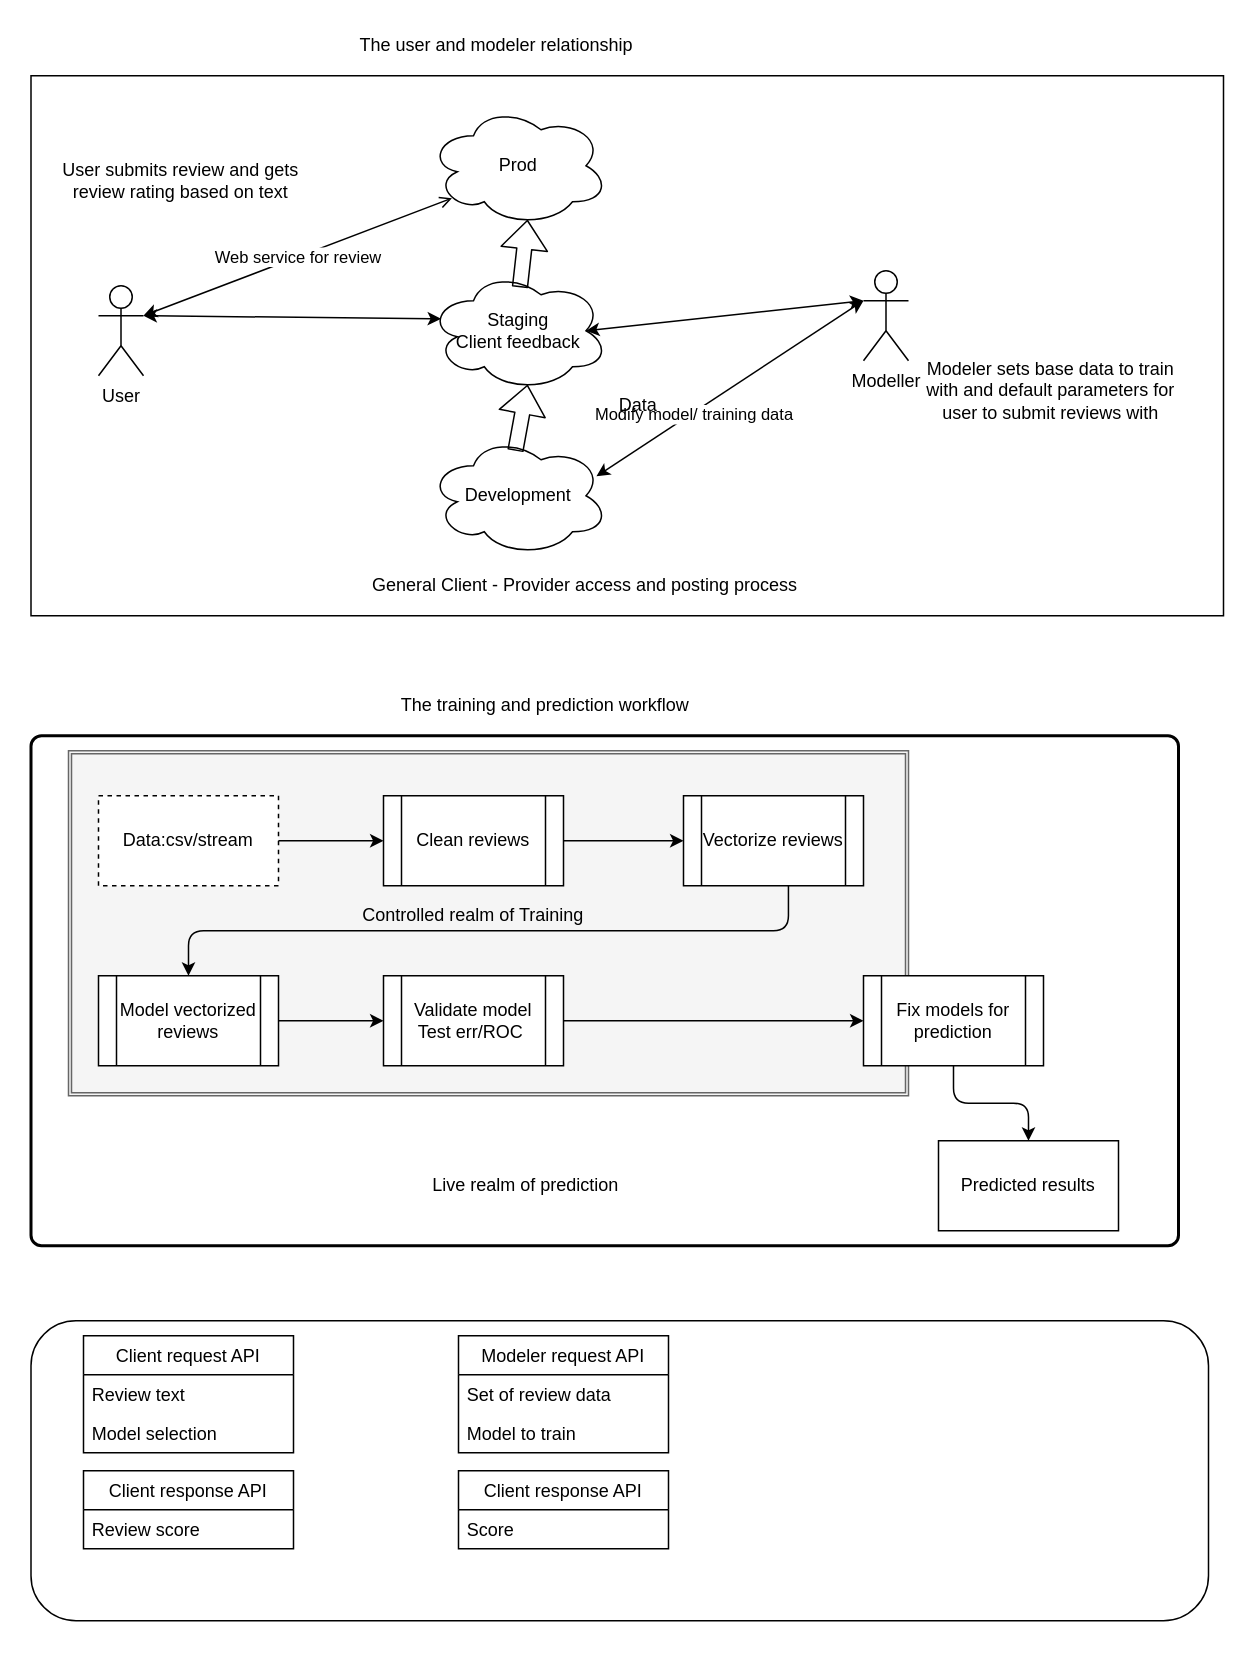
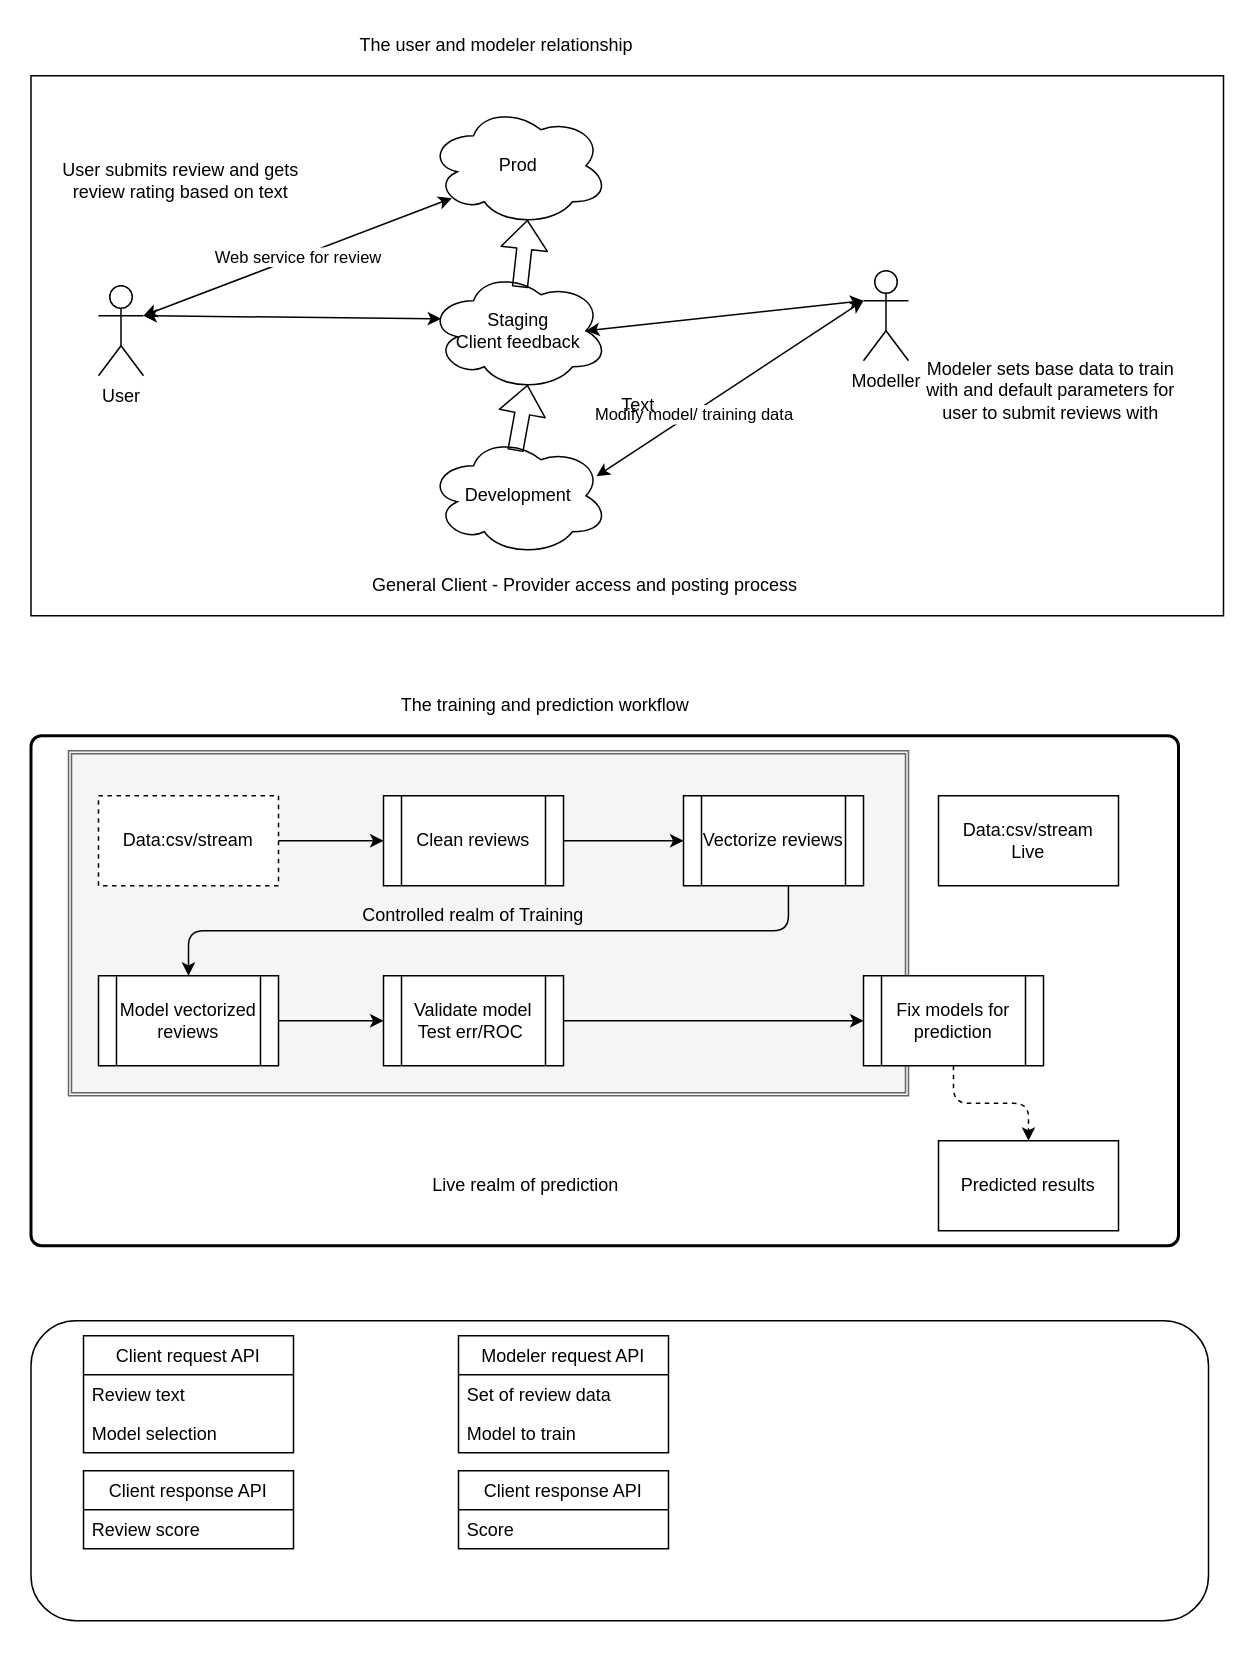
  <mxCell id="0" />
  <mxCell id="1" parent="0" />
  <mxCell id="2" value="" style="rounded=1;whiteSpace=wrap;html=1;absoluteArcSize=1;arcSize=14;strokeWidth=2;" vertex="1" parent="1"><mxGeometry x="20" y="490" width="765" height="340" as="geometry" /></mxCell>
  <mxCell id="3" value="" style="shape=ext;double=1;rounded=0;whiteSpace=wrap;html=1;fillColor=#f5f5f5;strokeColor=#666666;fontColor=#333333;" vertex="1" parent="1"><mxGeometry x="45" y="500" width="560" height="230" as="geometry" /></mxCell>
  <mxCell id="4" value="" style="rounded=0;whiteSpace=wrap;html=1;" vertex="1" parent="1"><mxGeometry x="20" y="50" width="795" height="360" as="geometry" /></mxCell>
  <mxCell id="5" value="User" style="shape=umlActor;verticalLabelPosition=bottom;verticalAlign=top;html=1;outlineConnect=0;" vertex="1" parent="1"><mxGeometry x="65" y="190" width="30" height="60" as="geometry" /></mxCell>
  <mxCell id="6" value="Modeller" style="shape=umlActor;verticalLabelPosition=bottom;verticalAlign=top;html=1;outlineConnect=0;" vertex="1" parent="1"><mxGeometry x="575" y="180" width="30" height="60" as="geometry" /></mxCell>
  <mxCell id="7" value="Prod" style="ellipse;shape=cloud;whiteSpace=wrap;html=1;" vertex="1" parent="1"><mxGeometry x="285" y="70" width="120" height="80" as="geometry" /></mxCell>
- <mxCell id="8" value="Web service for review" style="endArrow=open;startArrow=classic;html=1;exitX=1;exitY=0.333;exitDx=0;exitDy=0;exitPerimeter=0;entryX=0.13;entryY=0.77;entryDx=0;entryDy=0;entryPerimeter=0;" edge="1" parent="1" source="5" target="7"><mxGeometry width="50" height="50" relative="1" as="geometry"><mxPoint x="125" y="230" as="sourcePoint" /><mxPoint x="175" y="180" as="targetPoint" /></mxGeometry></mxCell>
+ <mxCell id="8" value="Web service for review" style="endArrow=classic;startArrow=classic;html=1;exitX=1;exitY=0.333;exitDx=0;exitDy=0;exitPerimeter=0;entryX=0.13;entryY=0.77;entryDx=0;entryDy=0;entryPerimeter=0;" edge="1" parent="1" source="5" target="7"><mxGeometry width="50" height="50" relative="1" as="geometry"><mxPoint x="125" y="230" as="sourcePoint" /><mxPoint x="175" y="180" as="targetPoint" /></mxGeometry></mxCell>
  <mxCell id="9" value="Staging&lt;br&gt;Client feedback" style="ellipse;shape=cloud;whiteSpace=wrap;html=1;" vertex="1" parent="1"><mxGeometry x="285" y="180" width="120" height="80" as="geometry" /></mxCell>
  <mxCell id="10" value="" style="endArrow=classic;startArrow=classic;html=1;entryX=0.07;entryY=0.4;entryDx=0;entryDy=0;entryPerimeter=0;" edge="1" parent="1" target="9"><mxGeometry width="50" height="50" relative="1" as="geometry"><mxPoint x="95" y="210" as="sourcePoint" /><mxPoint x="295" y="290" as="targetPoint" /></mxGeometry></mxCell>
  <mxCell id="11" value="Development" style="ellipse;shape=cloud;whiteSpace=wrap;html=1;" vertex="1" parent="1"><mxGeometry x="285" y="290" width="120" height="80" as="geometry" /></mxCell>
  <mxCell id="12" value="Modify model/ training data" style="endArrow=classic;startArrow=classic;html=1;entryX=0.933;entryY=0.338;entryDx=0;entryDy=0;entryPerimeter=0;exitX=0;exitY=0.333;exitDx=0;exitDy=0;exitPerimeter=0;" edge="1" parent="1" source="6" target="11"><mxGeometry x="0.274" y="2" width="50" height="50" relative="1" as="geometry"><mxPoint x="525" y="210" as="sourcePoint" /><mxPoint x="615" y="150" as="targetPoint" /><mxPoint as="offset" /></mxGeometry></mxCell>
  <mxCell id="13" value="General Client - Provider access and posting process" style="text;html=1;strokeColor=none;fillColor=none;align=center;verticalAlign=middle;whiteSpace=wrap;rounded=0;" vertex="1" parent="1"><mxGeometry x="132.5" y="380" width="512.5" height="20" as="geometry" /></mxCell>
  <mxCell id="14" value="" style="shape=flexArrow;endArrow=classic;html=1;entryX=0.55;entryY=0.95;entryDx=0;entryDy=0;entryPerimeter=0;exitX=0.483;exitY=0.125;exitDx=0;exitDy=0;exitPerimeter=0;" edge="1" parent="1" source="11" target="9"><mxGeometry width="50" height="50" relative="1" as="geometry"><mxPoint x="335" y="310" as="sourcePoint" /><mxPoint x="385" y="260" as="targetPoint" /></mxGeometry></mxCell>
  <mxCell id="15" value="" style="shape=flexArrow;endArrow=classic;html=1;entryX=0.55;entryY=0.95;entryDx=0;entryDy=0;entryPerimeter=0;exitX=0.508;exitY=0.138;exitDx=0;exitDy=0;exitPerimeter=0;" edge="1" parent="1" source="9" target="7"><mxGeometry width="50" height="50" relative="1" as="geometry"><mxPoint x="295" y="200" as="sourcePoint" /><mxPoint x="345" y="150" as="targetPoint" /></mxGeometry></mxCell>
  <mxCell id="16" value="Modeler sets base data to train with and default parameters for user to submit reviews with" style="text;html=1;strokeColor=none;fillColor=none;align=center;verticalAlign=middle;whiteSpace=wrap;rounded=0;" vertex="1" parent="1"><mxGeometry x="615" y="230" width="170" height="60" as="geometry" /></mxCell>
  <mxCell id="17" value="User submits review and gets review rating based on text" style="text;html=1;strokeColor=none;fillColor=none;align=center;verticalAlign=middle;whiteSpace=wrap;rounded=0;" vertex="1" parent="1"><mxGeometry x="35" y="90" width="170" height="60" as="geometry" /></mxCell>
  <mxCell id="18" value="Data:csv/stream" style="rounded=0;whiteSpace=wrap;html=1;dashed=1;" vertex="1" parent="1"><mxGeometry x="65" y="530" width="120" height="60" as="geometry" /></mxCell>
  <mxCell id="19" value="" style="endArrow=classic;startArrow=classic;html=1;entryX=0.875;entryY=0.5;entryDx=0;entryDy=0;entryPerimeter=0;exitX=0;exitY=0.333;exitDx=0;exitDy=0;exitPerimeter=0;" edge="1" parent="1" source="6" target="9"><mxGeometry width="50" height="50" relative="1" as="geometry"><mxPoint x="525" y="210" as="sourcePoint" /><mxPoint x="406.96" y="327.04" as="targetPoint" /></mxGeometry></mxCell>
  <mxCell id="20" value="Clean reviews" style="shape=process;whiteSpace=wrap;html=1;backgroundOutline=1;" vertex="1" parent="1"><mxGeometry x="255" y="530" width="120" height="60" as="geometry" /></mxCell>
  <mxCell id="21" value="Vectorize reviews" style="shape=process;whiteSpace=wrap;html=1;backgroundOutline=1;" vertex="1" parent="1"><mxGeometry x="455" y="530" width="120" height="60" as="geometry" /></mxCell>
  <mxCell id="22" value="Model vectorized reviews" style="shape=process;whiteSpace=wrap;html=1;backgroundOutline=1;" vertex="1" parent="1"><mxGeometry x="65" y="650" width="120" height="60" as="geometry" /></mxCell>
  <mxCell id="23" value="Validate model&lt;br&gt;Test err/ROC&amp;nbsp;" style="shape=process;whiteSpace=wrap;html=1;backgroundOutline=1;" vertex="1" parent="1"><mxGeometry x="255" y="650" width="120" height="60" as="geometry" /></mxCell>
  <mxCell id="24" value="Fix models for prediction" style="shape=process;whiteSpace=wrap;html=1;backgroundOutline=1;" vertex="1" parent="1"><mxGeometry x="575" y="650" width="120" height="60" as="geometry" /></mxCell>
  <mxCell id="25" value="" style="edgeStyle=elbowEdgeStyle;elbow=vertical;endArrow=classic;html=1;exitX=0.583;exitY=1;exitDx=0;exitDy=0;exitPerimeter=0;" edge="1" parent="1" source="21" target="22"><mxGeometry width="50" height="50" relative="1" as="geometry"><mxPoint x="585" y="590" as="sourcePoint" /><mxPoint x="635" y="540" as="targetPoint" /></mxGeometry></mxCell>
  <mxCell id="26" value="" style="endArrow=classic;html=1;exitX=1;exitY=0.5;exitDx=0;exitDy=0;entryX=0;entryY=0.5;entryDx=0;entryDy=0;" edge="1" parent="1" source="23" target="24"><mxGeometry width="50" height="50" relative="1" as="geometry"><mxPoint x="405" y="740" as="sourcePoint" /><mxPoint x="455" y="690" as="targetPoint" /></mxGeometry></mxCell>
  <mxCell id="27" value="" style="endArrow=classic;html=1;exitX=1;exitY=0.5;exitDx=0;exitDy=0;" edge="1" parent="1" source="22" target="23"><mxGeometry width="50" height="50" relative="1" as="geometry"><mxPoint x="195" y="680" as="sourcePoint" /><mxPoint x="245" y="680" as="targetPoint" /></mxGeometry></mxCell>
  <mxCell id="28" value="Controlled realm of Training" style="text;html=1;strokeColor=none;fillColor=none;align=center;verticalAlign=middle;whiteSpace=wrap;rounded=0;" vertex="1" parent="1"><mxGeometry x="195" y="600" width="240" height="20" as="geometry" /></mxCell>
  <mxCell id="29" value="" style="endArrow=classic;html=1;exitX=1;exitY=0.5;exitDx=0;exitDy=0;" edge="1" parent="1" source="18" target="20"><mxGeometry width="50" height="50" relative="1" as="geometry"><mxPoint x="405" y="740" as="sourcePoint" /><mxPoint x="455" y="690" as="targetPoint" /></mxGeometry></mxCell>
  <mxCell id="30" value="" style="endArrow=classic;html=1;exitX=1;exitY=0.5;exitDx=0;exitDy=0;entryX=0;entryY=0.5;entryDx=0;entryDy=0;" edge="1" parent="1" source="20" target="21"><mxGeometry width="50" height="50" relative="1" as="geometry"><mxPoint x="395" y="590" as="sourcePoint" /><mxPoint x="445" y="540" as="targetPoint" /></mxGeometry></mxCell>
+ <mxCell id="31" value="Data:csv/stream &lt;br&gt;Live" style="rounded=0;whiteSpace=wrap;html=1;" vertex="1" parent="1"><mxGeometry x="625" y="530" width="120" height="60" as="geometry" /></mxCell>
  <mxCell id="32" value="Predicted results" style="rounded=0;whiteSpace=wrap;html=1;" vertex="1" parent="1"><mxGeometry x="625" y="760" width="120" height="60" as="geometry" /></mxCell>
- <mxCell id="33" value="" style="edgeStyle=elbowEdgeStyle;elbow=vertical;endArrow=classic;html=1;entryX=0.5;entryY=0;entryDx=0;entryDy=0;" edge="1" parent="1" source="24" target="32"><mxGeometry width="50" height="50" relative="1" as="geometry"><mxPoint x="405" y="740" as="sourcePoint" /><mxPoint x="455" y="690" as="targetPoint" /></mxGeometry></mxCell>
+ <mxCell id="33" value="" style="edgeStyle=elbowEdgeStyle;elbow=vertical;endArrow=classic;html=1;entryX=0.5;entryY=0;entryDx=0;entryDy=0;dashed=1;" edge="1" parent="1" source="24" target="32"><mxGeometry width="50" height="50" relative="1" as="geometry"><mxPoint x="405" y="740" as="sourcePoint" /><mxPoint x="455" y="690" as="targetPoint" /></mxGeometry></mxCell>
  <mxCell id="34" value="Live realm of prediction" style="text;html=1;strokeColor=none;fillColor=none;align=center;verticalAlign=middle;whiteSpace=wrap;rounded=0;" vertex="1" parent="1"><mxGeometry x="245" y="780" width="210" height="20" as="geometry" /></mxCell>
  <mxCell id="35" value="The training and prediction workflow" style="text;html=1;strokeColor=none;fillColor=none;align=center;verticalAlign=middle;whiteSpace=wrap;rounded=0;" vertex="1" parent="1"><mxGeometry x="132.5" y="460" width="460" height="20" as="geometry" /></mxCell>
- <mxCell id="36" value="Data" style="text;html=1;strokeColor=none;fillColor=none;align=center;verticalAlign=middle;whiteSpace=wrap;rounded=0;" vertex="1" parent="1"><mxGeometry x="405" y="260" width="40" height="20" as="geometry" /></mxCell>
+ <mxCell id="36" value="Text" style="text;html=1;strokeColor=none;fillColor=none;align=center;verticalAlign=middle;whiteSpace=wrap;rounded=0;" vertex="1" parent="1"><mxGeometry x="405" y="260" width="40" height="20" as="geometry" /></mxCell>
  <mxCell id="37" value="The user and modeler relationship" style="text;html=1;align=center;verticalAlign=middle;resizable=0;points=[];autosize=1;" vertex="1" parent="1"><mxGeometry x="230" width="200" height="20" as="geometry" y="20" /></mxCell>
  <mxCell id="38" value="" style="rounded=1;whiteSpace=wrap;html=1;" vertex="1" parent="1"><mxGeometry x="20" y="880" width="785" height="200" as="geometry" /></mxCell>
  <mxCell id="39" value="Client request API" style="swimlane;fontStyle=0;childLayout=stackLayout;horizontal=1;startSize=26;fillColor=none;horizontalStack=0;resizeParent=1;resizeParentMax=0;resizeLast=0;collapsible=1;marginBottom=0;" vertex="1" parent="1"><mxGeometry x="55" y="890" width="140" height="78" as="geometry" /></mxCell>
  <mxCell id="40" value="Review text" style="text;strokeColor=none;fillColor=none;align=left;verticalAlign=top;spacingLeft=4;spacingRight=4;overflow=hidden;rotatable=0;points=[[0,0.5],[1,0.5]];portConstraint=eastwest;" vertex="1" parent="39"><mxGeometry y="26" width="140" height="26" as="geometry" /></mxCell>
  <mxCell id="41" value="Model selection" style="text;strokeColor=none;fillColor=none;align=left;verticalAlign=top;spacingLeft=4;spacingRight=4;overflow=hidden;rotatable=0;points=[[0,0.5],[1,0.5]];portConstraint=eastwest;" vertex="1" parent="39"><mxGeometry y="52" width="140" height="26" as="geometry" /></mxCell>
  <mxCell id="42" value="Client response API" style="swimlane;fontStyle=0;childLayout=stackLayout;horizontal=1;startSize=26;fillColor=none;horizontalStack=0;resizeParent=1;resizeParentMax=0;resizeLast=0;collapsible=1;marginBottom=0;" vertex="1" parent="1"><mxGeometry x="55" y="980" width="140" height="52" as="geometry" /></mxCell>
  <mxCell id="43" value="Review score" style="text;strokeColor=none;fillColor=none;align=left;verticalAlign=top;spacingLeft=4;spacingRight=4;overflow=hidden;rotatable=0;points=[[0,0.5],[1,0.5]];portConstraint=eastwest;" vertex="1" parent="42"><mxGeometry y="26" width="140" height="26" as="geometry" /></mxCell>
  <mxCell id="44" value="Modeler request API" style="swimlane;fontStyle=0;childLayout=stackLayout;horizontal=1;startSize=26;fillColor=none;horizontalStack=0;resizeParent=1;resizeParentMax=0;resizeLast=0;collapsible=1;marginBottom=0;" vertex="1" parent="1"><mxGeometry x="305" y="890" width="140" height="78" as="geometry" /></mxCell>
  <mxCell id="45" value="Set of review data" style="text;strokeColor=none;fillColor=none;align=left;verticalAlign=top;spacingLeft=4;spacingRight=4;overflow=hidden;rotatable=0;points=[[0,0.5],[1,0.5]];portConstraint=eastwest;" vertex="1" parent="44"><mxGeometry y="26" width="140" height="26" as="geometry" /></mxCell>
  <mxCell id="46" value="Model to train" style="text;strokeColor=none;fillColor=none;align=left;verticalAlign=top;spacingLeft=4;spacingRight=4;overflow=hidden;rotatable=0;points=[[0,0.5],[1,0.5]];portConstraint=eastwest;" vertex="1" parent="44"><mxGeometry y="52" width="140" height="26" as="geometry" /></mxCell>
  <mxCell id="47" value="Client response API" style="swimlane;fontStyle=0;childLayout=stackLayout;horizontal=1;startSize=26;fillColor=none;horizontalStack=0;resizeParent=1;resizeParentMax=0;resizeLast=0;collapsible=1;marginBottom=0;" vertex="1" parent="1"><mxGeometry x="305" y="980" width="140" height="52" as="geometry" /></mxCell>
  <mxCell id="48" value="Score" style="text;strokeColor=none;fillColor=none;align=left;verticalAlign=top;spacingLeft=4;spacingRight=4;overflow=hidden;rotatable=0;points=[[0,0.5],[1,0.5]];portConstraint=eastwest;" vertex="1" parent="47"><mxGeometry y="26" width="140" height="26" as="geometry" /></mxCell>
